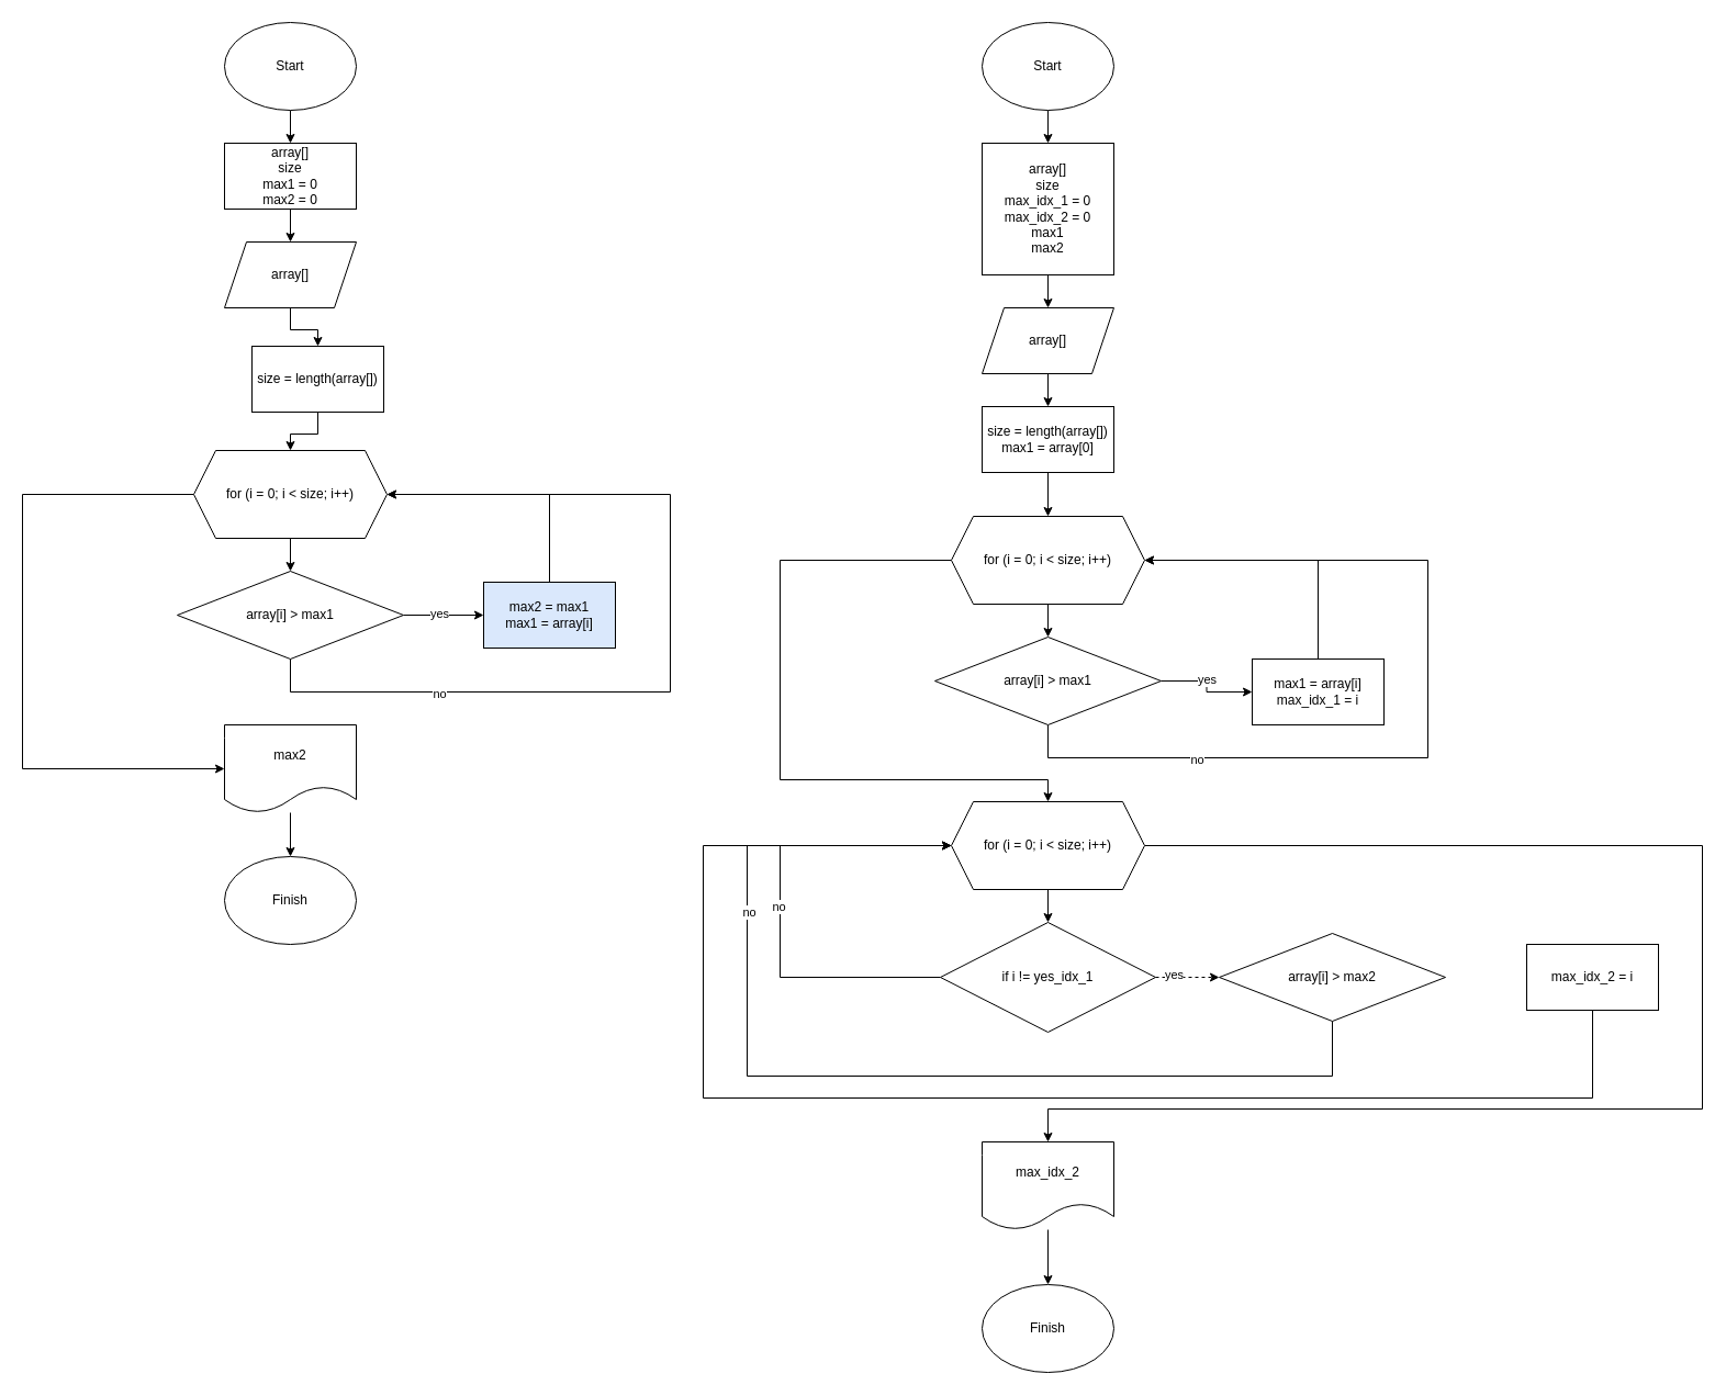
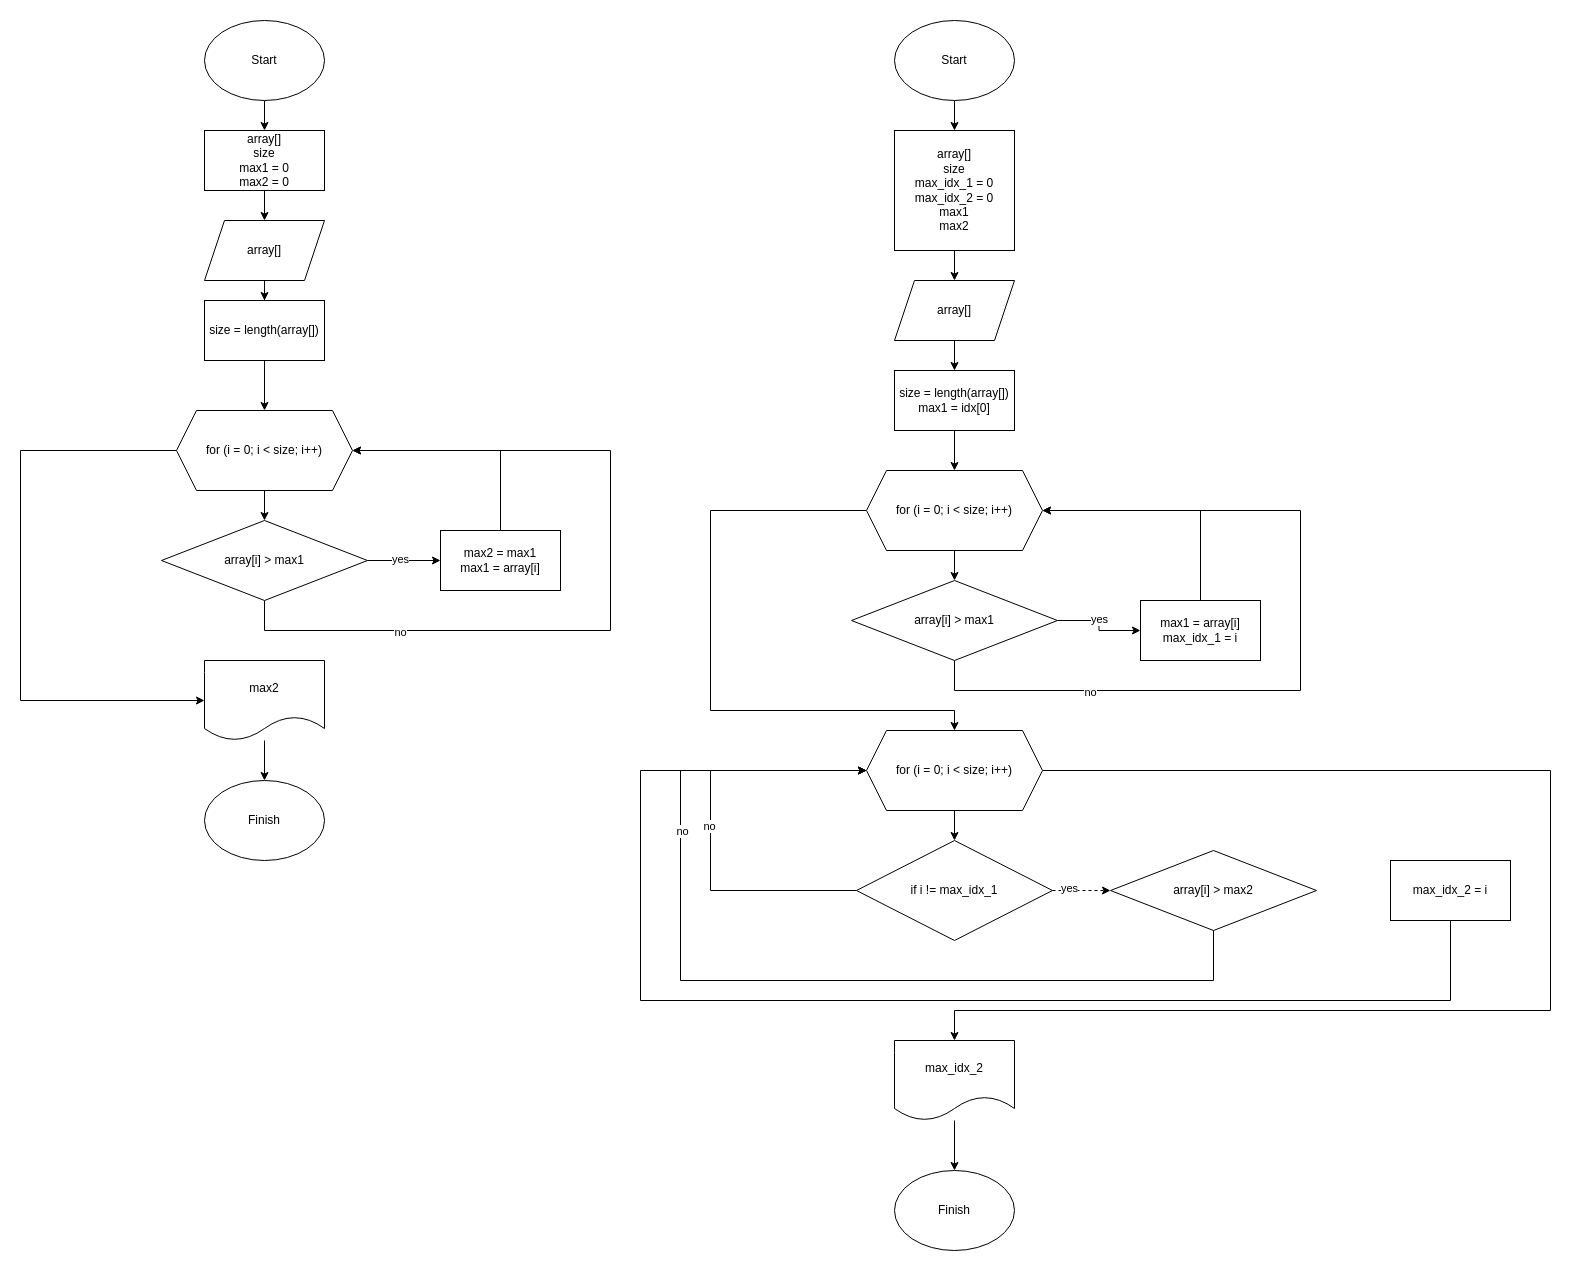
  <mxCell id="0" />
  <mxCell id="1" parent="0" />
  <mxCell id="2" value="" style="edgeStyle=orthogonalEdgeStyle;rounded=0;orthogonalLoop=1;jettySize=auto;html=1;" edge="1" parent="1" source="3" target="6"><mxGeometry relative="1" as="geometry" /></mxCell>
  <mxCell id="3" value="Start" style="ellipse;whiteSpace=wrap;html=1;" vertex="1" parent="1"><mxGeometry x="204" y="20" width="120" height="80" as="geometry" /></mxCell>
  <mxCell id="4" value="Finish" style="ellipse;whiteSpace=wrap;html=1;" vertex="1" parent="1"><mxGeometry x="204" y="780" width="120" height="80" as="geometry" /></mxCell>
  <mxCell id="5" value="" style="edgeStyle=orthogonalEdgeStyle;rounded=0;orthogonalLoop=1;jettySize=auto;html=1;" edge="1" parent="1" source="6" target="8"><mxGeometry relative="1" as="geometry" /></mxCell>
  <mxCell id="6" value="array[]&lt;br&gt;size&lt;br&gt;max1 = 0&lt;br&gt;max2 = 0" style="rounded=0;whiteSpace=wrap;html=1;" vertex="1" parent="1"><mxGeometry x="204" y="130" width="120" height="60" as="geometry" /></mxCell>
  <mxCell id="7" style="edgeStyle=orthogonalEdgeStyle;rounded=0;orthogonalLoop=1;jettySize=auto;html=1;entryX=0.5;entryY=0;entryDx=0;entryDy=0;" edge="1" parent="1" source="8" target="22"><mxGeometry relative="1" as="geometry" /></mxCell>
  <mxCell id="8" value="array[]" style="shape=parallelogram;perimeter=parallelogramPerimeter;whiteSpace=wrap;html=1;fixedSize=1;" vertex="1" parent="1"><mxGeometry x="204" y="220" width="120" height="60" as="geometry" /></mxCell>
  <mxCell id="9" value="" style="edgeStyle=orthogonalEdgeStyle;rounded=0;orthogonalLoop=1;jettySize=auto;html=1;" edge="1" parent="1" source="11" target="16"><mxGeometry relative="1" as="geometry" /></mxCell>
  <mxCell id="10" style="edgeStyle=orthogonalEdgeStyle;rounded=0;orthogonalLoop=1;jettySize=auto;html=1;entryX=0;entryY=0.5;entryDx=0;entryDy=0;exitX=0;exitY=0.5;exitDx=0;exitDy=0;" edge="1" parent="1" source="11" target="20"><mxGeometry relative="1" as="geometry"><Array as="points"><mxPoint x="20" y="450" /><mxPoint x="20" y="700" /></Array></mxGeometry></mxCell>
  <mxCell id="11" value="for (i = 0; i &amp;lt; size; i++)" style="shape=hexagon;perimeter=hexagonPerimeter2;whiteSpace=wrap;html=1;fixedSize=1;" vertex="1" parent="1"><mxGeometry x="176" y="410" width="176" height="80" as="geometry" /></mxCell>
  <mxCell id="12" value="" style="edgeStyle=orthogonalEdgeStyle;rounded=0;orthogonalLoop=1;jettySize=auto;html=1;" edge="1" parent="1" source="16" target="18"><mxGeometry relative="1" as="geometry" /></mxCell>
  <mxCell id="13" value="yes" style="edgeLabel;html=1;align=center;verticalAlign=middle;resizable=0;points=[];" vertex="1" connectable="0" parent="12"><mxGeometry x="-0.123" y="2" relative="1" as="geometry"><mxPoint as="offset" /></mxGeometry></mxCell>
  <mxCell id="14" style="edgeStyle=orthogonalEdgeStyle;rounded=0;orthogonalLoop=1;jettySize=auto;html=1;entryX=1;entryY=0.5;entryDx=0;entryDy=0;exitX=0.5;exitY=1;exitDx=0;exitDy=0;" edge="1" parent="1" source="16" target="11"><mxGeometry relative="1" as="geometry"><Array as="points"><mxPoint x="264" y="630" /><mxPoint x="610" y="630" /><mxPoint x="610" y="450" /></Array></mxGeometry></mxCell>
  <mxCell id="15" value="no" style="edgeLabel;html=1;align=center;verticalAlign=middle;resizable=0;points=[];" vertex="1" connectable="0" parent="14"><mxGeometry x="-0.595" y="-1" relative="1" as="geometry"><mxPoint as="offset" /></mxGeometry></mxCell>
  <mxCell id="16" value="array[i] &amp;gt; max1" style="rhombus;whiteSpace=wrap;html=1;" vertex="1" parent="1"><mxGeometry x="161" y="520" width="206" height="80" as="geometry" /></mxCell>
  <mxCell id="17" style="edgeStyle=orthogonalEdgeStyle;rounded=0;orthogonalLoop=1;jettySize=auto;html=1;entryX=1;entryY=0.5;entryDx=0;entryDy=0;exitX=0.5;exitY=0;exitDx=0;exitDy=0;" edge="1" parent="1" source="18" target="11"><mxGeometry relative="1" as="geometry" /></mxCell>
- <mxCell id="18" value="max2 = max1&lt;br&gt;max1 = array[i]" style="rounded=0;whiteSpace=wrap;html=1;fillColor=#dae8fc;" vertex="1" parent="1"><mxGeometry x="440" y="530" width="120" height="60" as="geometry" /></mxCell>
+ <mxCell id="18" value="max2 = max1&lt;br&gt;max1 = array[i]" style="rounded=0;whiteSpace=wrap;html=1;" vertex="1" parent="1"><mxGeometry x="440" y="530" width="120" height="60" as="geometry" /></mxCell>
  <mxCell id="19" value="" style="edgeStyle=orthogonalEdgeStyle;rounded=0;orthogonalLoop=1;jettySize=auto;html=1;" edge="1" parent="1" source="20" target="4"><mxGeometry relative="1" as="geometry" /></mxCell>
  <mxCell id="20" value="max2" style="shape=document;whiteSpace=wrap;html=1;boundedLbl=1;" vertex="1" parent="1"><mxGeometry x="204" y="660" width="120" height="80" as="geometry" /></mxCell>
  <mxCell id="21" style="edgeStyle=orthogonalEdgeStyle;rounded=0;orthogonalLoop=1;jettySize=auto;html=1;entryX=0.5;entryY=0;entryDx=0;entryDy=0;" edge="1" parent="1" source="22" target="11"><mxGeometry relative="1" as="geometry" /></mxCell>
- <mxCell id="22" value="size = length(array[])" style="rounded=0;whiteSpace=wrap;html=1;" vertex="1" parent="1"><mxGeometry x="229" y="315" width="120" height="60" as="geometry" /></mxCell>
+ <mxCell id="22" value="size = length(array[])" style="rounded=0;whiteSpace=wrap;html=1;" vertex="1" parent="1"><mxGeometry x="204" y="300" width="120" height="60" as="geometry" /></mxCell>
  <mxCell id="23" value="" style="edgeStyle=orthogonalEdgeStyle;rounded=0;orthogonalLoop=1;jettySize=auto;html=1;" edge="1" parent="1" source="24" target="28"><mxGeometry relative="1" as="geometry" /></mxCell>
  <mxCell id="24" value="Start" style="ellipse;whiteSpace=wrap;html=1;" vertex="1" parent="1"><mxGeometry x="894" y="20" width="120" height="80" as="geometry" /></mxCell>
  <mxCell id="25" value="Finish" style="ellipse;whiteSpace=wrap;html=1;" vertex="1" parent="1"><mxGeometry x="894" y="1170" width="120" height="80" as="geometry" /></mxCell>
  <mxCell id="26" value="" style="edgeStyle=orthogonalEdgeStyle;rounded=0;orthogonalLoop=1;jettySize=auto;html=1;" edge="1" parent="1" target="30"><mxGeometry relative="1" as="geometry"><mxPoint x="954" y="310" as="sourcePoint" /></mxGeometry></mxCell>
  <mxCell id="27" style="edgeStyle=orthogonalEdgeStyle;rounded=0;orthogonalLoop=1;jettySize=auto;html=1;entryX=0.5;entryY=0;entryDx=0;entryDy=0;" edge="1" parent="1" source="28" target="30"><mxGeometry relative="1" as="geometry" /></mxCell>
  <mxCell id="28" value="array[]&lt;br&gt;size&lt;br&gt;max_idx_1 = 0&lt;br&gt;max_idx_2 = 0&lt;br&gt;max1&lt;br&gt;max2" style="rounded=0;whiteSpace=wrap;html=1;" vertex="1" parent="1"><mxGeometry x="894" y="130" width="120" height="120" as="geometry" /></mxCell>
  <mxCell id="29" style="edgeStyle=orthogonalEdgeStyle;rounded=0;orthogonalLoop=1;jettySize=auto;html=1;entryX=0.5;entryY=0;entryDx=0;entryDy=0;" edge="1" parent="1" source="30" target="42"><mxGeometry relative="1" as="geometry" /></mxCell>
  <mxCell id="30" value="array[]" style="shape=parallelogram;perimeter=parallelogramPerimeter;whiteSpace=wrap;html=1;fixedSize=1;" vertex="1" parent="1"><mxGeometry x="894" y="280" width="120" height="60" as="geometry" /></mxCell>
  <mxCell id="31" value="" style="edgeStyle=orthogonalEdgeStyle;rounded=0;orthogonalLoop=1;jettySize=auto;html=1;" edge="1" parent="1" source="33" target="38"><mxGeometry relative="1" as="geometry" /></mxCell>
  <mxCell id="32" style="edgeStyle=orthogonalEdgeStyle;rounded=0;orthogonalLoop=1;jettySize=auto;html=1;entryX=0.5;entryY=0;entryDx=0;entryDy=0;exitX=0;exitY=0.5;exitDx=0;exitDy=0;" edge="1" parent="1" source="33" target="45"><mxGeometry relative="1" as="geometry"><Array as="points"><mxPoint x="710" y="510" /><mxPoint x="710" y="710" /><mxPoint x="954" y="710" /></Array><mxPoint x="894" y="760" as="targetPoint" /></mxGeometry></mxCell>
  <mxCell id="33" value="for (i = 0; i &amp;lt; size; i++)" style="shape=hexagon;perimeter=hexagonPerimeter2;whiteSpace=wrap;html=1;fixedSize=1;" vertex="1" parent="1"><mxGeometry x="866" y="470" width="176" height="80" as="geometry" /></mxCell>
  <mxCell id="34" value="" style="edgeStyle=orthogonalEdgeStyle;rounded=0;orthogonalLoop=1;jettySize=auto;html=1;" edge="1" parent="1" source="38" target="40"><mxGeometry relative="1" as="geometry" /></mxCell>
  <mxCell id="35" value="yes" style="edgeLabel;html=1;align=center;verticalAlign=middle;resizable=0;points=[];" vertex="1" connectable="0" parent="34"><mxGeometry x="-0.123" y="2" relative="1" as="geometry"><mxPoint as="offset" /></mxGeometry></mxCell>
  <mxCell id="36" style="edgeStyle=orthogonalEdgeStyle;rounded=0;orthogonalLoop=1;jettySize=auto;html=1;entryX=1;entryY=0.5;entryDx=0;entryDy=0;exitX=0.5;exitY=1;exitDx=0;exitDy=0;" edge="1" parent="1" source="38" target="33"><mxGeometry relative="1" as="geometry"><Array as="points"><mxPoint x="954" y="690" /><mxPoint x="1300" y="690" /><mxPoint x="1300" y="510" /></Array></mxGeometry></mxCell>
  <mxCell id="37" value="no" style="edgeLabel;html=1;align=center;verticalAlign=middle;resizable=0;points=[];" vertex="1" connectable="0" parent="36"><mxGeometry x="-0.595" y="-1" relative="1" as="geometry"><mxPoint as="offset" /></mxGeometry></mxCell>
  <mxCell id="38" value="array[i] &amp;gt; max1" style="rhombus;whiteSpace=wrap;html=1;" vertex="1" parent="1"><mxGeometry x="851" y="580" width="206" height="80" as="geometry" /></mxCell>
  <mxCell id="39" style="edgeStyle=orthogonalEdgeStyle;rounded=0;orthogonalLoop=1;jettySize=auto;html=1;entryX=1;entryY=0.5;entryDx=0;entryDy=0;exitX=0.5;exitY=0;exitDx=0;exitDy=0;" edge="1" parent="1" source="40" target="33"><mxGeometry relative="1" as="geometry" /></mxCell>
  <mxCell id="40" value="max1 = array[i]&lt;br&gt;max_idx_1 = i" style="rounded=0;whiteSpace=wrap;html=1;" vertex="1" parent="1"><mxGeometry x="1140" y="600" width="120" height="60" as="geometry" /></mxCell>
  <mxCell id="41" style="edgeStyle=orthogonalEdgeStyle;rounded=0;orthogonalLoop=1;jettySize=auto;html=1;entryX=0.5;entryY=0;entryDx=0;entryDy=0;" edge="1" parent="1" source="42" target="33"><mxGeometry relative="1" as="geometry" /></mxCell>
- <mxCell id="42" value="size = length(array[])&lt;br&gt;max1 = array[0]&lt;br&gt;" style="rounded=0;whiteSpace=wrap;html=1;" vertex="1" parent="1"><mxGeometry x="894" y="370" width="120" height="60" as="geometry" /></mxCell>
+ <mxCell id="42" value="size = length(array[])&lt;br&gt;max1 = idx[0]&lt;br&gt;" style="rounded=0;whiteSpace=wrap;html=1;" vertex="1" parent="1"><mxGeometry x="894" y="370" width="120" height="60" as="geometry" /></mxCell>
  <mxCell id="43" style="edgeStyle=orthogonalEdgeStyle;rounded=0;orthogonalLoop=1;jettySize=auto;html=1;entryX=0.5;entryY=0;entryDx=0;entryDy=0;" edge="1" parent="1" source="45" target="50"><mxGeometry relative="1" as="geometry" /></mxCell>
  <mxCell id="44" style="edgeStyle=orthogonalEdgeStyle;rounded=0;orthogonalLoop=1;jettySize=auto;html=1;entryX=0.5;entryY=0;entryDx=0;entryDy=0;exitX=1;exitY=0.5;exitDx=0;exitDy=0;" edge="1" parent="1" source="45" target="57"><mxGeometry relative="1" as="geometry"><Array as="points"><mxPoint x="1550" y="770" /><mxPoint x="1550" y="1010" /><mxPoint x="954" y="1010" /></Array></mxGeometry></mxCell>
  <mxCell id="45" value="for (i = 0; i &amp;lt; size; i++)" style="shape=hexagon;perimeter=hexagonPerimeter2;whiteSpace=wrap;html=1;fixedSize=1;" vertex="1" parent="1"><mxGeometry x="866" y="730" width="176" height="80" as="geometry" /></mxCell>
  <mxCell id="46" style="edgeStyle=orthogonalEdgeStyle;rounded=0;orthogonalLoop=1;jettySize=auto;html=1;entryX=0;entryY=0.5;entryDx=0;entryDy=0;dashed=1;" edge="1" parent="1" source="50" target="53"><mxGeometry relative="1" as="geometry" /></mxCell>
  <mxCell id="47" value="yes" style="edgeLabel;html=1;align=center;verticalAlign=middle;resizable=0;points=[];" vertex="1" connectable="0" parent="46"><mxGeometry x="-0.46" y="3" relative="1" as="geometry"><mxPoint as="offset" /></mxGeometry></mxCell>
  <mxCell id="48" style="edgeStyle=orthogonalEdgeStyle;rounded=0;orthogonalLoop=1;jettySize=auto;html=1;entryX=0;entryY=0.5;entryDx=0;entryDy=0;exitX=0;exitY=0.5;exitDx=0;exitDy=0;" edge="1" parent="1" source="50" target="45"><mxGeometry relative="1" as="geometry"><Array as="points"><mxPoint x="710" y="890" /><mxPoint x="710" y="770" /></Array></mxGeometry></mxCell>
  <mxCell id="49" value="no" style="edgeLabel;html=1;align=center;verticalAlign=middle;resizable=0;points=[];" vertex="1" connectable="0" parent="48"><mxGeometry x="0.002" y="2" relative="1" as="geometry"><mxPoint as="offset" /></mxGeometry></mxCell>
- <mxCell id="50" value="if i != yes_idx_1" style="rhombus;whiteSpace=wrap;html=1;" vertex="1" parent="1"><mxGeometry x="856" y="840" width="196" height="100" as="geometry" /></mxCell>
+ <mxCell id="50" value="if i != max_idx_1" style="rhombus;whiteSpace=wrap;html=1;" vertex="1" parent="1"><mxGeometry x="856" y="840" width="196" height="100" as="geometry" /></mxCell>
  <mxCell id="51" style="edgeStyle=orthogonalEdgeStyle;rounded=0;orthogonalLoop=1;jettySize=auto;html=1;entryX=0;entryY=0.5;entryDx=0;entryDy=0;" edge="1" parent="1" source="53" target="45"><mxGeometry relative="1" as="geometry"><Array as="points"><mxPoint x="1213" y="980" /><mxPoint x="680" y="980" /><mxPoint x="680" y="770" /></Array></mxGeometry></mxCell>
  <mxCell id="52" value="no" style="edgeLabel;html=1;align=center;verticalAlign=middle;resizable=0;points=[];" vertex="1" connectable="0" parent="51"><mxGeometry x="0.497" y="-1" relative="1" as="geometry"><mxPoint as="offset" /></mxGeometry></mxCell>
  <mxCell id="53" value="array[i] &amp;gt; max2" style="rhombus;whiteSpace=wrap;html=1;" vertex="1" parent="1"><mxGeometry x="1110" y="850" width="206" height="80" as="geometry" /></mxCell>
  <mxCell id="54" style="edgeStyle=orthogonalEdgeStyle;rounded=0;orthogonalLoop=1;jettySize=auto;html=1;entryX=0;entryY=0.5;entryDx=0;entryDy=0;" edge="1" parent="1" source="55" target="45"><mxGeometry relative="1" as="geometry"><Array as="points"><mxPoint x="1450" y="1000" /><mxPoint x="640" y="1000" /><mxPoint x="640" y="770" /></Array></mxGeometry></mxCell>
  <mxCell id="55" value="max_idx_2 = i" style="rounded=0;whiteSpace=wrap;html=1;" vertex="1" parent="1"><mxGeometry x="1390" y="860" width="120" height="60" as="geometry" /></mxCell>
  <mxCell id="56" style="edgeStyle=orthogonalEdgeStyle;rounded=0;orthogonalLoop=1;jettySize=auto;html=1;entryX=0.5;entryY=0;entryDx=0;entryDy=0;" edge="1" parent="1" source="57" target="25"><mxGeometry relative="1" as="geometry" /></mxCell>
  <mxCell id="57" value="max_idx_2" style="shape=document;whiteSpace=wrap;html=1;boundedLbl=1;" vertex="1" parent="1"><mxGeometry x="894" y="1040" width="120" height="80" as="geometry" /></mxCell>
